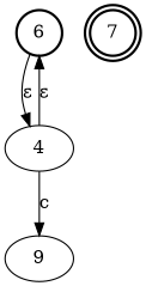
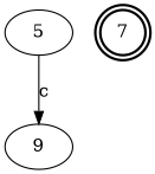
  digraph {
-   6 [shape=circle style=bold]
-   4
+   4 [label=5]
    n3 [label=9]
    7 [shape=doublecircle style=bold]
-   6 -> 4 [label="ε"]
-   4 -> 6 [label="ε"]
    4 -> n3 [label=c]
  }
